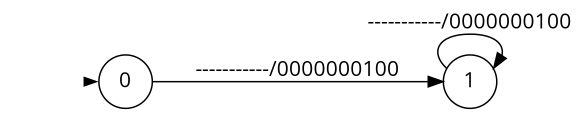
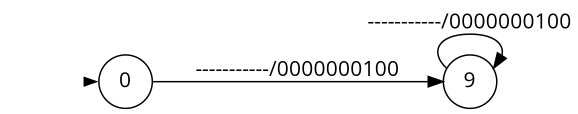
  digraph {
    nodesep=0.2
    rankdir=LR
    ranksep=0.8
    fontname="Open Sans"
    node [shape=circle fontname="Open Sans"]
    edge [fontname="Open Sans"]
    init [shape=point style=invis]
    n2 [label=0]
-   n3 [label=1]
+   n3 [label=9]
    init -> n2 [penwidth=0]
    n2 -> n3 [label="-----------/0000000100\l"]
    n3 -> n3 [label="-----------/0000000100\l"]
  }
